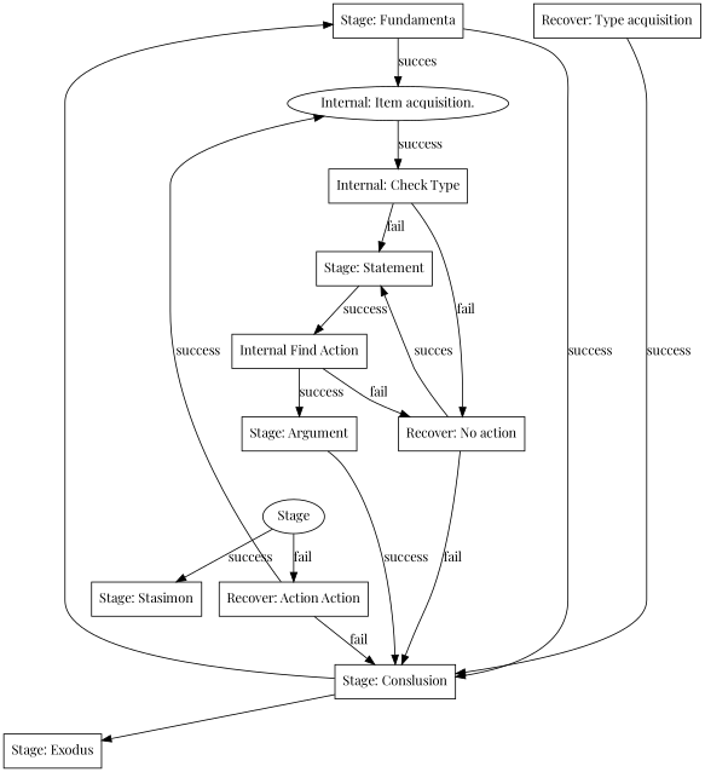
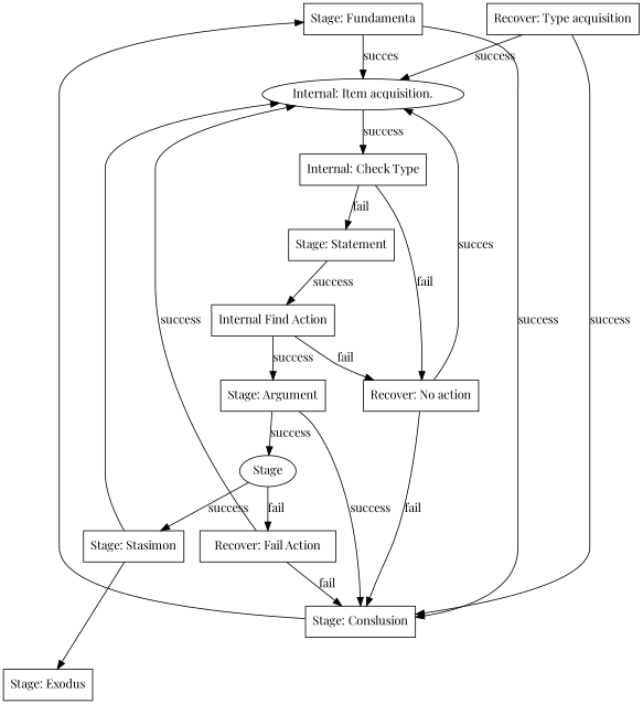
  digraph {
    fontname="Playfair Display"
    node [fontname="Playfair Display" shape=box]
    edge [dir=forward fontname="Playfair Display"]
    n1 [label="Stage: Fundamenta"]
    n2 [label="Stage: Conslusion"]
    n3 [label="Internal: Item acquisition." shape=""]
    n4 [label="Stage: Exodus"]
    n5 [label="Internal: Check Type"]
    n6 [label="Stage: Statement"]
    n7 [label="Internal Find Action"]
    n8 [label="Stage: Argument"]
    n9 [label="Recover: No action"]
    n10 [label=Stage shape=""]
    n11 [label="Stage: Stasimon"]
-   n12 [label="Recover: Action Action"]
+   n12 [label="Recover: Fail Action"]
    n13 [label="Recover: Type acquisition"]
    n1 -> n2 [label=success]
    n1 -> n3 [label=succes]
    n2 -> n1
-   n2 -> n4
+   n11 -> n4
    n3 -> n5 [label=success]
    n5 -> n6 [label=fail]
    n5 -> n9 [label=fail]
    n6 -> n7 [label=success]
    n7 -> n8 [label=success]
    n7 -> n9 [label=fail]
    n8 -> n2 [label=success]
+   n8 -> n10 [label=success]
    n9 -> n2 [label=fail]
-   n9 -> n6 [label=succes]
+   n9 -> n3 [label=succes]
    n10 -> n11 [label=success]
    n10 -> n12 [label=fail]
+   n11 -> n3
    n12 -> n2 [label=fail]
    n12 -> n3 [label=success]
    n13 -> n2 [label=success]
+   n13 -> n3 [label=success]
  }
